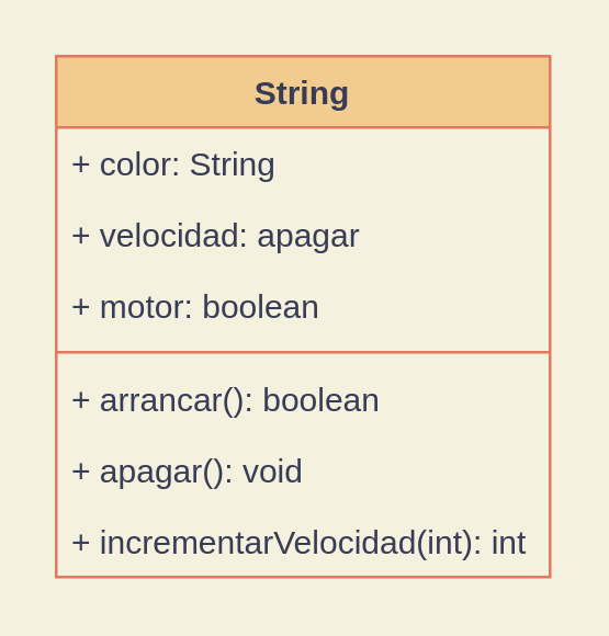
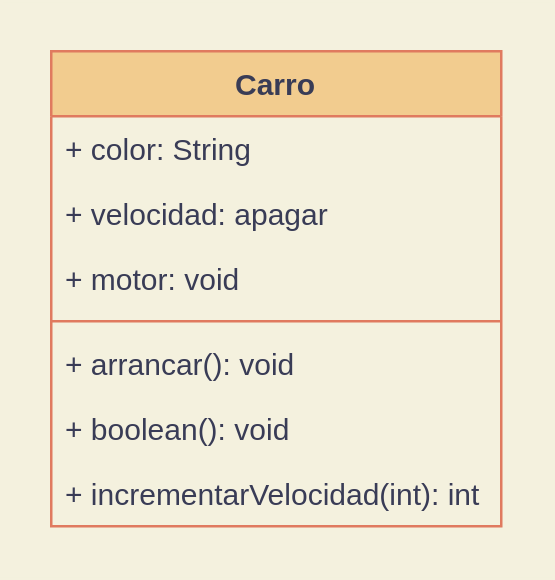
  <mxCell id="0" />
  <mxCell id="1" parent="0" />
- <mxCell id="2" value="String" style="swimlane;fontStyle=1;align=center;verticalAlign=top;childLayout=stackLayout;horizontal=1;startSize=26;horizontalStack=0;resizeParent=1;resizeParentMax=0;resizeLast=0;collapsible=1;marginBottom=0;fillColor=#F2CC8F;strokeColor=#E07A5F;fontColor=#393C56;" vertex="1" parent="1"><mxGeometry x="20" y="20" width="180" height="190" as="geometry" /></mxCell>
+ <mxCell id="2" value="Carro" style="swimlane;fontStyle=1;align=center;verticalAlign=top;childLayout=stackLayout;horizontal=1;startSize=26;horizontalStack=0;resizeParent=1;resizeParentMax=0;resizeLast=0;collapsible=1;marginBottom=0;fillColor=#F2CC8F;strokeColor=#E07A5F;fontColor=#393C56;" vertex="1" parent="1"><mxGeometry x="20" y="20" width="180" height="190" as="geometry" /></mxCell>
  <mxCell id="3" value="+ color: String" style="text;align=left;verticalAlign=top;spacingLeft=4;spacingRight=4;overflow=hidden;rotatable=0;points=[[0,0.5],[1,0.5]];portConstraint=eastwest;fontColor=#393C56;" vertex="1" parent="2"><mxGeometry y="26" width="180" height="26" as="geometry" /></mxCell>
  <mxCell id="4" value="+ velocidad: apagar" style="text;align=left;verticalAlign=top;spacingLeft=4;spacingRight=4;overflow=hidden;rotatable=0;points=[[0,0.5],[1,0.5]];portConstraint=eastwest;fontColor=#393C56;" vertex="1" parent="2"><mxGeometry y="52" width="180" height="26" as="geometry" /></mxCell>
- <mxCell id="5" value="+ motor: boolean" style="text;align=left;verticalAlign=top;spacingLeft=4;spacingRight=4;overflow=hidden;rotatable=0;points=[[0,0.5],[1,0.5]];portConstraint=eastwest;fontColor=#393C56;" vertex="1" parent="2"><mxGeometry y="78" width="180" height="26" as="geometry" /></mxCell>
+ <mxCell id="5" value="+ motor: void" style="text;align=left;verticalAlign=top;spacingLeft=4;spacingRight=4;overflow=hidden;rotatable=0;points=[[0,0.5],[1,0.5]];portConstraint=eastwest;fontColor=#393C56;" vertex="1" parent="2"><mxGeometry y="78" width="180" height="26" as="geometry" /></mxCell>
  <mxCell id="6" value="" style="line;strokeWidth=1;fillColor=none;align=left;verticalAlign=middle;spacingTop=-1;spacingLeft=3;spacingRight=3;rotatable=0;labelPosition=right;points=[];portConstraint=eastwest;strokeColor=#E07A5F;fontColor=#393C56;labelBackgroundColor=#F4F1DE;" vertex="1" parent="2"><mxGeometry y="104" width="180" height="8" as="geometry" /></mxCell>
- <mxCell id="7" value="+ arrancar(): boolean" style="text;strokeColor=none;fillColor=none;align=left;verticalAlign=top;spacingLeft=4;spacingRight=4;overflow=hidden;rotatable=0;points=[[0,0.5],[1,0.5]];portConstraint=eastwest;fontColor=#393C56;" vertex="1" parent="2"><mxGeometry y="112" width="180" height="26" as="geometry" /></mxCell>
- <mxCell id="8" value="+ apagar(): void" style="text;strokeColor=none;fillColor=none;align=left;verticalAlign=top;spacingLeft=4;spacingRight=4;overflow=hidden;rotatable=0;points=[[0,0.5],[1,0.5]];portConstraint=eastwest;fontColor=#393C56;" vertex="1" parent="2"><mxGeometry y="138" width="180" height="26" as="geometry" /></mxCell>
+ <mxCell id="7" value="+ arrancar(): void" style="text;strokeColor=none;fillColor=none;align=left;verticalAlign=top;spacingLeft=4;spacingRight=4;overflow=hidden;rotatable=0;points=[[0,0.5],[1,0.5]];portConstraint=eastwest;fontColor=#393C56;" vertex="1" parent="2"><mxGeometry y="112" width="180" height="26" as="geometry" /></mxCell>
+ <mxCell id="8" value="+ boolean(): void" style="text;strokeColor=none;fillColor=none;align=left;verticalAlign=top;spacingLeft=4;spacingRight=4;overflow=hidden;rotatable=0;points=[[0,0.5],[1,0.5]];portConstraint=eastwest;fontColor=#393C56;" vertex="1" parent="2"><mxGeometry y="138" width="180" height="26" as="geometry" /></mxCell>
  <mxCell id="9" value="+ incrementarVelocidad(int): int" style="text;strokeColor=none;fillColor=none;align=left;verticalAlign=top;spacingLeft=4;spacingRight=4;overflow=hidden;rotatable=0;points=[[0,0.5],[1,0.5]];portConstraint=eastwest;fontColor=#393C56;" vertex="1" parent="2"><mxGeometry y="164" width="180" height="26" as="geometry" /></mxCell>
